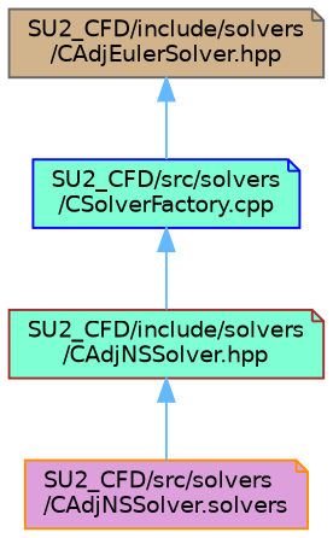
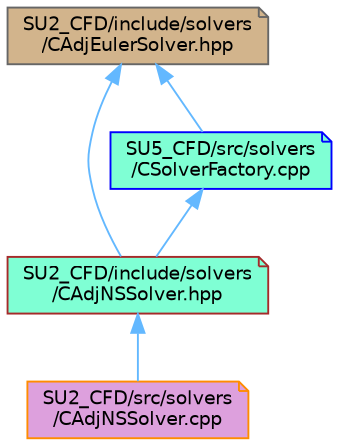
  digraph {
    node [fillcolor=aquamarine fontname=Helvetica fontsize=10 shape=note style=filled]
    edge [color=steelblue1 dir=back fontname=Helvetica fontsize=10 labelfontname=Helvetica labelfontsize=10 style=solid]
    n1 [color=gray40 fillcolor=tan fontcolor=black height=0.2 label="SU2_CFD/include/solvers\l/CAdjEulerSolver.hpp" width=0.4]
    n2 [color=brown height=0.2 label="SU2_CFD/include/solvers\l/CAdjNSSolver.hpp" width=0.4]
-   n3 [color=blue height=0.2 label="SU2_CFD/src/solvers\l/CSolverFactory.cpp" width=0.4]
-   n4 [color=darkorange fillcolor=plum height=0.2 label="SU2_CFD/src/solvers\l/CAdjNSSolver.solvers" width=0.4]
+   n3 [color=blue height=0.2 label="SU5_CFD/src/solvers\l/CSolverFactory.cpp" width=0.4]
+   n4 [color=darkorange fillcolor=plum height=0.2 label="SU2_CFD/src/solvers\l/CAdjNSSolver.cpp" width=0.4]
+   n1 -> n2
    n1 -> n3
    n2 -> n4
    n3 -> n2
  }
